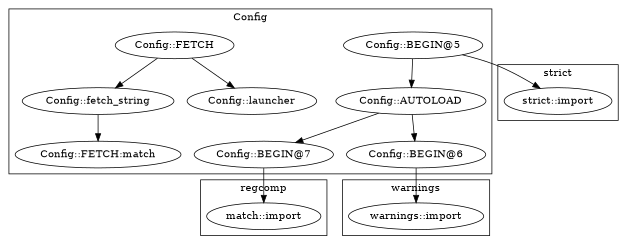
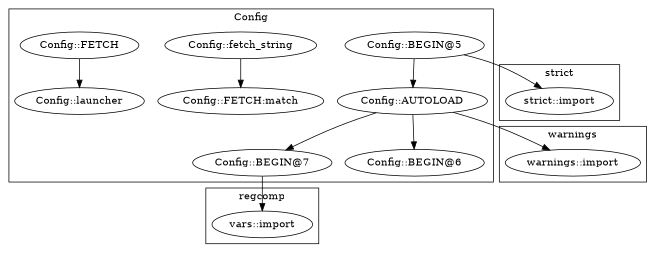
  digraph {
    n1 [label="Config::FETCH:match"]
    "Config::BEGIN@5"
    "Config::fetch_string"
    "Config::AUTOLOAD"
    "Config::BEGIN@7"
    "Config::launcher"
    "Config::BEGIN@6"
    "Config::FETCH"
    "warnings::import"
-   "vars::import" [label="match::import"]
+   "vars::import"
    "strict::import"
    subgraph cluster_1 {
      label=Config
      n1
      "Config::BEGIN@5"
      "Config::fetch_string"
      "Config::AUTOLOAD"
      "Config::BEGIN@7"
      "Config::launcher"
      "Config::BEGIN@6"
      "Config::FETCH"
    }
    subgraph cluster_2 {
      label=warnings
      "warnings::import"
    }
    subgraph cluster_3 {
      label=regcomp
      "vars::import"
    }
    subgraph cluster_4 {
      label="strict"
      "strict::import"
    }
    "Config::BEGIN@5" -> "Config::AUTOLOAD"
    "Config::BEGIN@5" -> "strict::import"
    "Config::fetch_string" -> n1
    "Config::AUTOLOAD" -> "Config::BEGIN@7"
    "Config::AUTOLOAD" -> "Config::BEGIN@6"
    "Config::BEGIN@7" -> "vars::import"
-   "Config::BEGIN@6" -> "warnings::import"
-   "Config::FETCH" -> "Config::fetch_string"
+   "Config::AUTOLOAD" -> "warnings::import"
    "Config::FETCH" -> "Config::launcher"
  }
